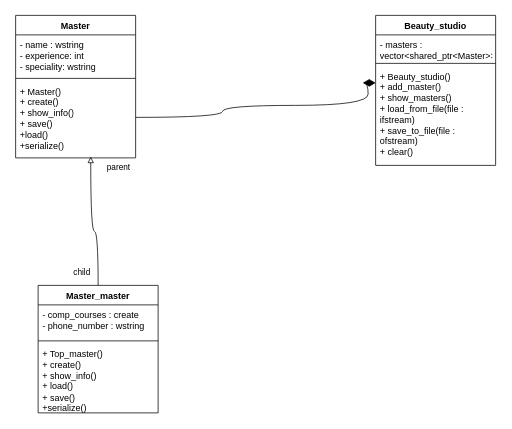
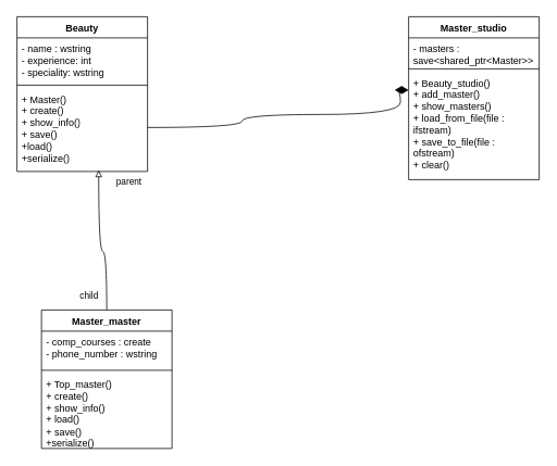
  <mxCell id="0" />
  <mxCell id="1" parent="0" />
- <mxCell id="2" value="Master" style="swimlane;fontStyle=1;align=center;verticalAlign=top;childLayout=stackLayout;horizontal=1;startSize=26;horizontalStack=0;resizeParent=1;resizeParentMax=0;resizeLast=0;collapsible=1;marginBottom=0;whiteSpace=wrap;html=1;" parent="1" vertex="1"><mxGeometry x="20" y="20" width="160" height="190" as="geometry" /></mxCell>
+ <mxCell id="2" value="Beauty" style="swimlane;fontStyle=1;align=center;verticalAlign=top;childLayout=stackLayout;horizontal=1;startSize=26;horizontalStack=0;resizeParent=1;resizeParentMax=0;resizeLast=0;collapsible=1;marginBottom=0;whiteSpace=wrap;html=1;" parent="1" vertex="1"><mxGeometry x="20" y="20" width="160" height="190" as="geometry" /></mxCell>
  <mxCell id="3" value="&lt;div&gt;- name : wstring&lt;/div&gt;&lt;div&gt;- experience: int&lt;/div&gt;&lt;div&gt;- speciality: wstring&lt;/div&gt;" style="text;strokeColor=none;fillColor=none;align=left;verticalAlign=top;spacingLeft=4;spacingRight=4;overflow=hidden;rotatable=0;points=[[0,0.5],[1,0.5]];portConstraint=eastwest;whiteSpace=wrap;html=1;" parent="2" vertex="1"><mxGeometry y="26" width="160" height="54" as="geometry" /></mxCell>
  <mxCell id="4" value="" style="line;strokeWidth=1;fillColor=none;align=left;verticalAlign=middle;spacingTop=-1;spacingLeft=3;spacingRight=3;rotatable=0;labelPosition=right;points=[];portConstraint=eastwest;strokeColor=inherit;" parent="2" vertex="1"><mxGeometry y="80" width="160" height="8" as="geometry" /></mxCell>
  <mxCell id="5" value="+ Master()&lt;div&gt;+ create()&lt;/div&gt;&lt;div&gt;+ show_info()&lt;/div&gt;&lt;div&gt;+ save()&lt;/div&gt;&lt;div&gt;+load()&lt;/div&gt;&lt;div&gt;+serialize()&lt;/div&gt;" style="text;strokeColor=none;fillColor=none;align=left;verticalAlign=top;spacingLeft=4;spacingRight=4;overflow=hidden;rotatable=0;points=[[0,0.5],[1,0.5]];portConstraint=eastwest;whiteSpace=wrap;html=1;" parent="2" vertex="1"><mxGeometry y="88" width="160" height="102" as="geometry" /></mxCell>
  <mxCell id="6" value="Master_master" style="swimlane;fontStyle=1;align=center;verticalAlign=top;childLayout=stackLayout;horizontal=1;startSize=26;horizontalStack=0;resizeParent=1;resizeParentMax=0;resizeLast=0;collapsible=1;marginBottom=0;whiteSpace=wrap;html=1;" parent="1" vertex="1"><mxGeometry x="50" y="380" width="160" height="170" as="geometry" /></mxCell>
  <mxCell id="7" value="- comp_courses : create&lt;div&gt;- phone_number : wstring&lt;/div&gt;" style="text;strokeColor=none;fillColor=none;align=left;verticalAlign=top;spacingLeft=4;spacingRight=4;overflow=hidden;rotatable=0;points=[[0,0.5],[1,0.5]];portConstraint=eastwest;whiteSpace=wrap;html=1;" parent="6" vertex="1"><mxGeometry y="26" width="160" height="44" as="geometry" /></mxCell>
  <mxCell id="8" value="" style="line;strokeWidth=1;fillColor=none;align=left;verticalAlign=middle;spacingTop=-1;spacingLeft=3;spacingRight=3;rotatable=0;labelPosition=right;points=[];portConstraint=eastwest;strokeColor=inherit;" parent="6" vertex="1"><mxGeometry y="70" width="160" height="8" as="geometry" /></mxCell>
  <mxCell id="9" value="+ Top_master()&lt;div&gt;+ create()&lt;/div&gt;&lt;div&gt;+ show_info()&lt;/div&gt;&lt;div&gt;+ load()&lt;/div&gt;&lt;div&gt;+ save()&lt;/div&gt;&lt;div&gt;&lt;span style=&quot;background-color: transparent; color: light-dark(rgb(0, 0, 0), rgb(255, 255, 255));&quot;&gt;+serialize()&lt;/span&gt;&lt;/div&gt;" style="text;strokeColor=none;fillColor=none;align=left;verticalAlign=top;spacingLeft=4;spacingRight=4;overflow=hidden;rotatable=0;points=[[0,0.5],[1,0.5]];portConstraint=eastwest;whiteSpace=wrap;html=1;" parent="6" vertex="1"><mxGeometry y="78" width="160" height="92" as="geometry" /></mxCell>
- <mxCell id="10" value="Beauty_studio" style="swimlane;fontStyle=1;align=center;verticalAlign=top;childLayout=stackLayout;horizontal=1;startSize=26;horizontalStack=0;resizeParent=1;resizeParentMax=0;resizeLast=0;collapsible=1;marginBottom=0;whiteSpace=wrap;html=1;" parent="1" vertex="1"><mxGeometry x="500" y="20" width="160" height="200" as="geometry" /></mxCell>
- <mxCell id="11" value="&lt;div&gt;- masters : vector&amp;lt;shared_ptr&amp;lt;Master&amp;gt;&amp;gt;&lt;/div&gt;" style="text;strokeColor=none;fillColor=none;align=left;verticalAlign=top;spacingLeft=4;spacingRight=4;overflow=hidden;rotatable=0;points=[[0,0.5],[1,0.5]];portConstraint=eastwest;whiteSpace=wrap;html=1;" parent="10" vertex="1"><mxGeometry y="26" width="160" height="34" as="geometry" /></mxCell>
+ <mxCell id="10" value="Master_studio" style="swimlane;fontStyle=1;align=center;verticalAlign=top;childLayout=stackLayout;horizontal=1;startSize=26;horizontalStack=0;resizeParent=1;resizeParentMax=0;resizeLast=0;collapsible=1;marginBottom=0;whiteSpace=wrap;html=1;" parent="1" vertex="1"><mxGeometry x="500" y="20" width="160" height="200" as="geometry" /></mxCell>
+ <mxCell id="11" value="&lt;div&gt;- masters : save&amp;lt;shared_ptr&amp;lt;Master&amp;gt;&amp;gt;&lt;/div&gt;" style="text;strokeColor=none;fillColor=none;align=left;verticalAlign=top;spacingLeft=4;spacingRight=4;overflow=hidden;rotatable=0;points=[[0,0.5],[1,0.5]];portConstraint=eastwest;whiteSpace=wrap;html=1;" parent="10" vertex="1"><mxGeometry y="26" width="160" height="34" as="geometry" /></mxCell>
  <mxCell id="12" value="" style="line;strokeWidth=1;fillColor=none;align=left;verticalAlign=middle;spacingTop=-1;spacingLeft=3;spacingRight=3;rotatable=0;labelPosition=right;points=[];portConstraint=eastwest;strokeColor=inherit;" parent="10" vertex="1"><mxGeometry y="60" width="160" height="8" as="geometry" /></mxCell>
  <mxCell id="13" value="+ Beauty_studio()&lt;div&gt;+ add_master()&lt;/div&gt;&lt;div&gt;+ show_masters()&lt;/div&gt;&lt;div&gt;+ load_from_file(file : ifstream)&lt;/div&gt;&lt;div&gt;+ save_to_file(file : ofstream)&lt;/div&gt;&lt;div&gt;+ clear()&lt;/div&gt;" style="text;strokeColor=none;fillColor=none;align=left;verticalAlign=top;spacingLeft=4;spacingRight=4;overflow=hidden;rotatable=0;points=[[0,0.5],[1,0.5]];portConstraint=eastwest;whiteSpace=wrap;html=1;" parent="10" vertex="1"><mxGeometry y="68" width="160" height="132" as="geometry" /></mxCell>
  <mxCell id="14" value="" style="endArrow=none;html=1;edgeStyle=orthogonalEdgeStyle;rounded=0;fontSize=12;curved=1;entryX=0.5;entryY=0;entryDx=0;entryDy=0;exitX=0.626;exitY=0.984;exitDx=0;exitDy=0;exitPerimeter=0;startArrow=block;startFill=0;" parent="1" source="5" target="6" edge="1"><mxGeometry relative="1" as="geometry"><mxPoint x="140" y="290" as="sourcePoint" /><mxPoint x="50" y="310" as="targetPoint" /><Array as="points"><mxPoint x="120" y="308" /><mxPoint x="130" y="308" /></Array></mxGeometry></mxCell>
  <mxCell id="15" value="parent" style="edgeLabel;resizable=0;html=1;align=left;verticalAlign=bottom;" parent="14" connectable="0" vertex="1"><mxGeometry x="-1" relative="1" as="geometry"><mxPoint x="20" y="22" as="offset" /></mxGeometry></mxCell>
  <mxCell id="16" value="child" style="edgeLabel;resizable=0;html=1;align=right;verticalAlign=bottom;" parent="14" connectable="0" vertex="1"><mxGeometry x="1" relative="1" as="geometry"><mxPoint x="-10" y="-10" as="offset" /></mxGeometry></mxCell>
  <mxCell id="17" value="" style="endArrow=none;html=1;endSize=12;startArrow=diamondThin;startSize=14;startFill=1;edgeStyle=orthogonalEdgeStyle;align=left;verticalAlign=bottom;rounded=0;fontSize=12;curved=1;exitX=0;exitY=0.167;exitDx=0;exitDy=0;exitPerimeter=0;endFill=0;" parent="1" source="13" edge="1"><mxGeometry x="-1" y="3" relative="1" as="geometry"><mxPoint x="490" y="100" as="sourcePoint" /><mxPoint x="180" y="156" as="targetPoint" /><Array as="points"><mxPoint x="490" y="110" /><mxPoint x="490" y="140" /><mxPoint x="296" y="140" /><mxPoint x="296" y="156" /></Array></mxGeometry></mxCell>
